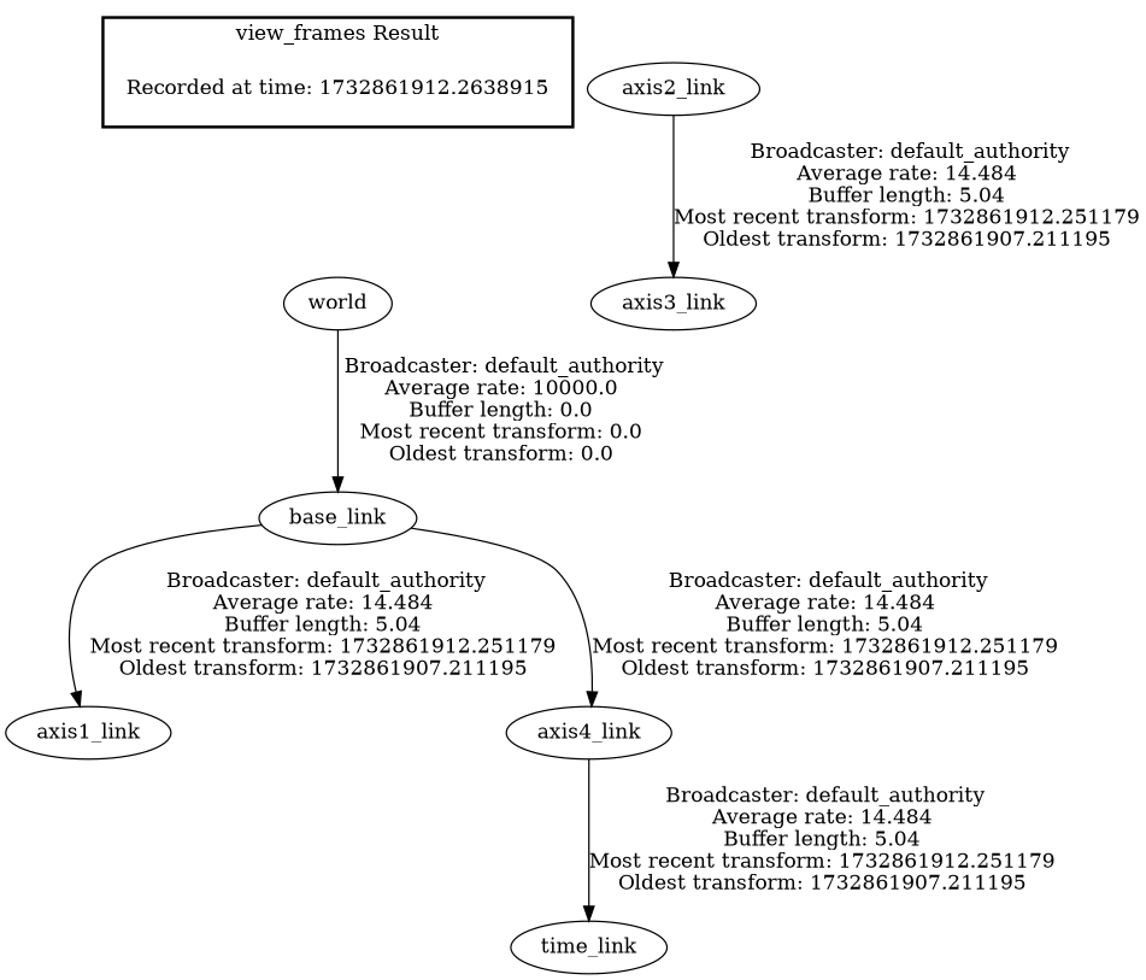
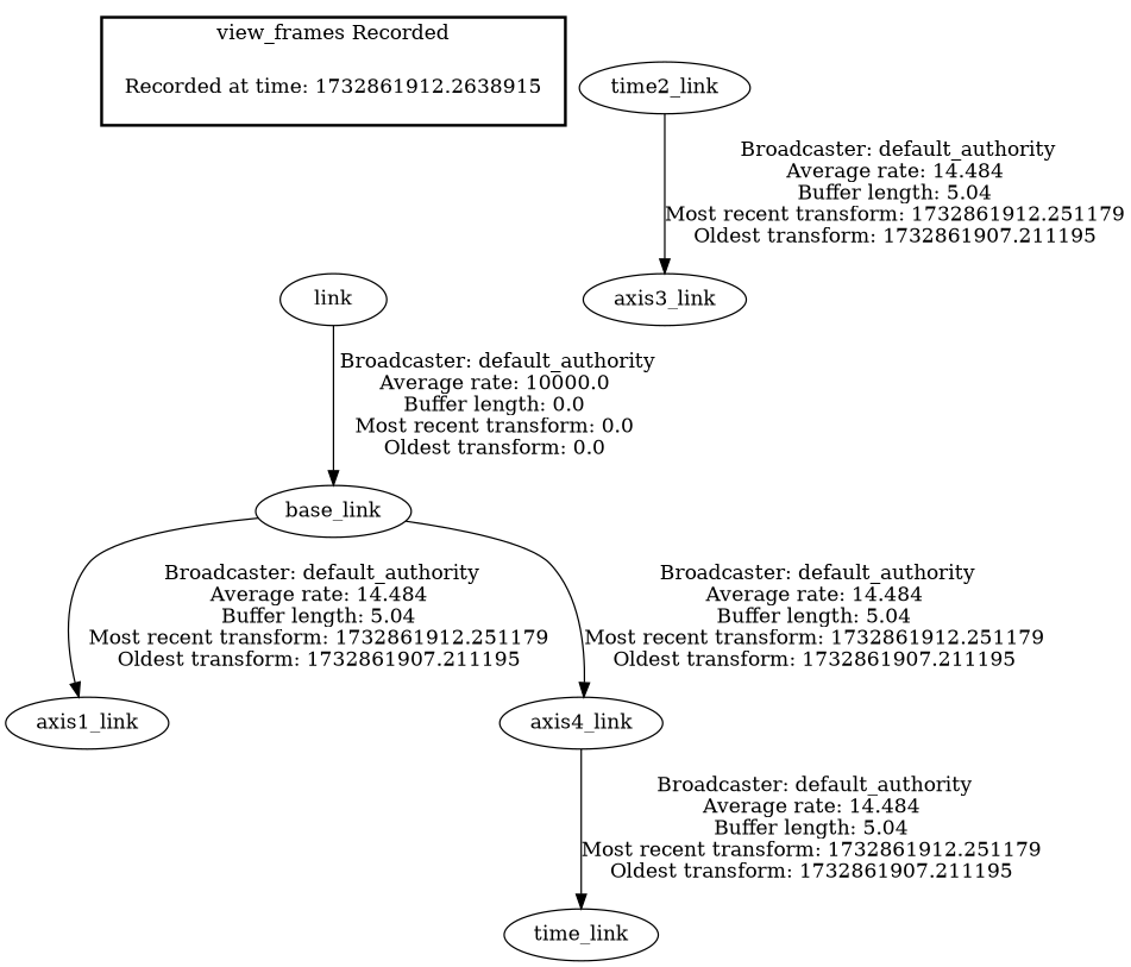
  digraph {
    "Recorded at time: 1732861912.2638915" [shape=plaintext]
-   world
+   world [label=link]
    base_link
    axis1_link
    axis4_link
-   axis2_link
+   axis2_link [label=time2_link]
    axis3_link
    n8 [label=time_link]
    subgraph cluster_1 {
      color=black
-     label="view_frames Result"
+     label="view_frames Recorded"
      style=bold
      "Recorded at time: 1732861912.2638915"
    }
    "Recorded at time: 1732861912.2638915" -> world [style=invis]
    world -> base_link [label=" Broadcaster: default_authority\nAverage rate: 10000.0\nBuffer length: 0.0\nMost recent transform: 0.0\nOldest transform: 0.0\n"]
    base_link -> axis1_link [label=" Broadcaster: default_authority\nAverage rate: 14.484\nBuffer length: 5.04\nMost recent transform: 1732861912.251179\nOldest transform: 1732861907.211195\n"]
    base_link -> axis4_link [label=" Broadcaster: default_authority\nAverage rate: 14.484\nBuffer length: 5.04\nMost recent transform: 1732861912.251179\nOldest transform: 1732861907.211195\n"]
    axis4_link -> n8 [label=" Broadcaster: default_authority\nAverage rate: 14.484\nBuffer length: 5.04\nMost recent transform: 1732861912.251179\nOldest transform: 1732861907.211195\n"]
    axis2_link -> axis3_link [label=" Broadcaster: default_authority\nAverage rate: 14.484\nBuffer length: 5.04\nMost recent transform: 1732861912.251179\nOldest transform: 1732861907.211195\n"]
  }
